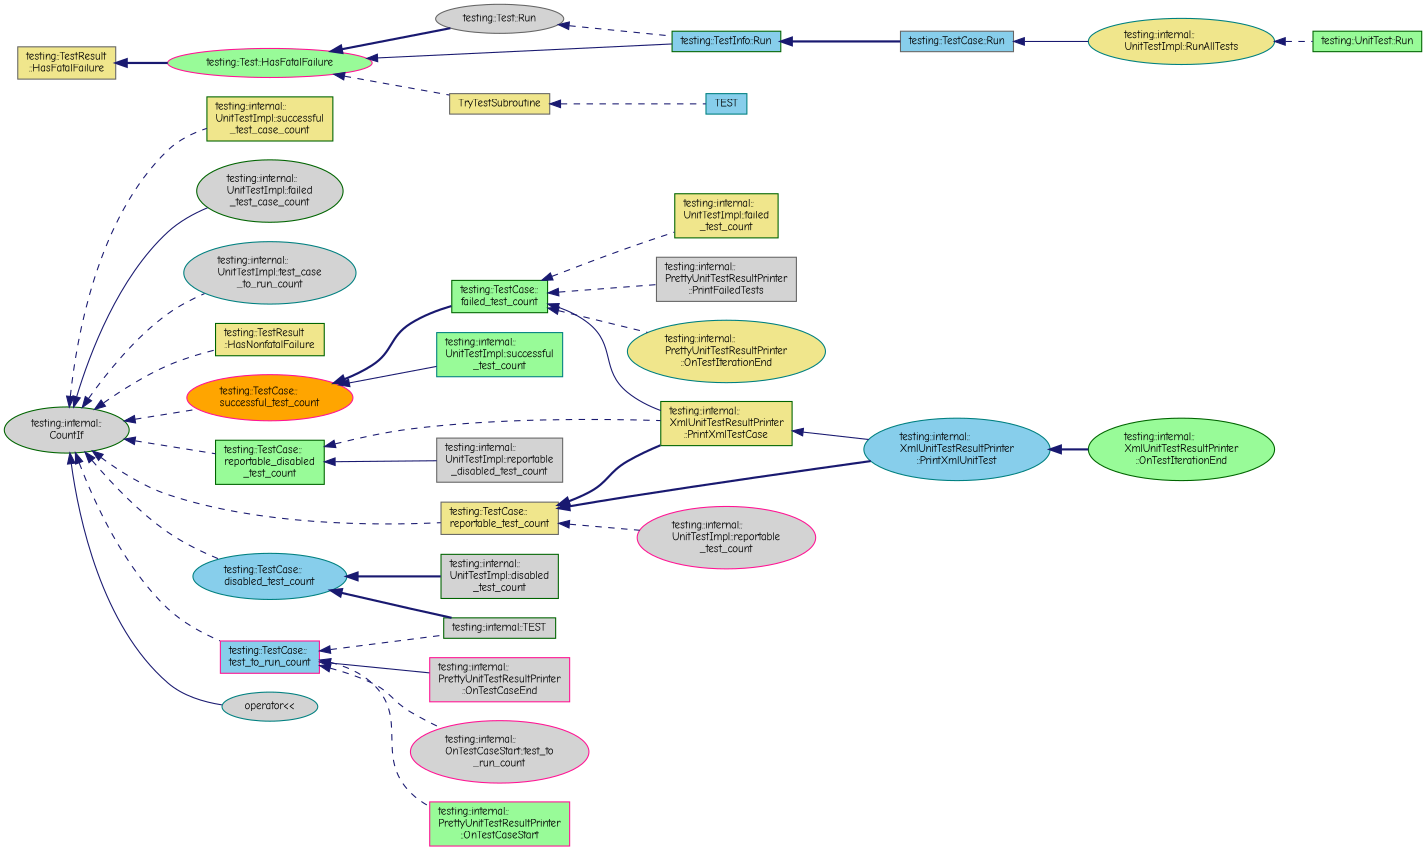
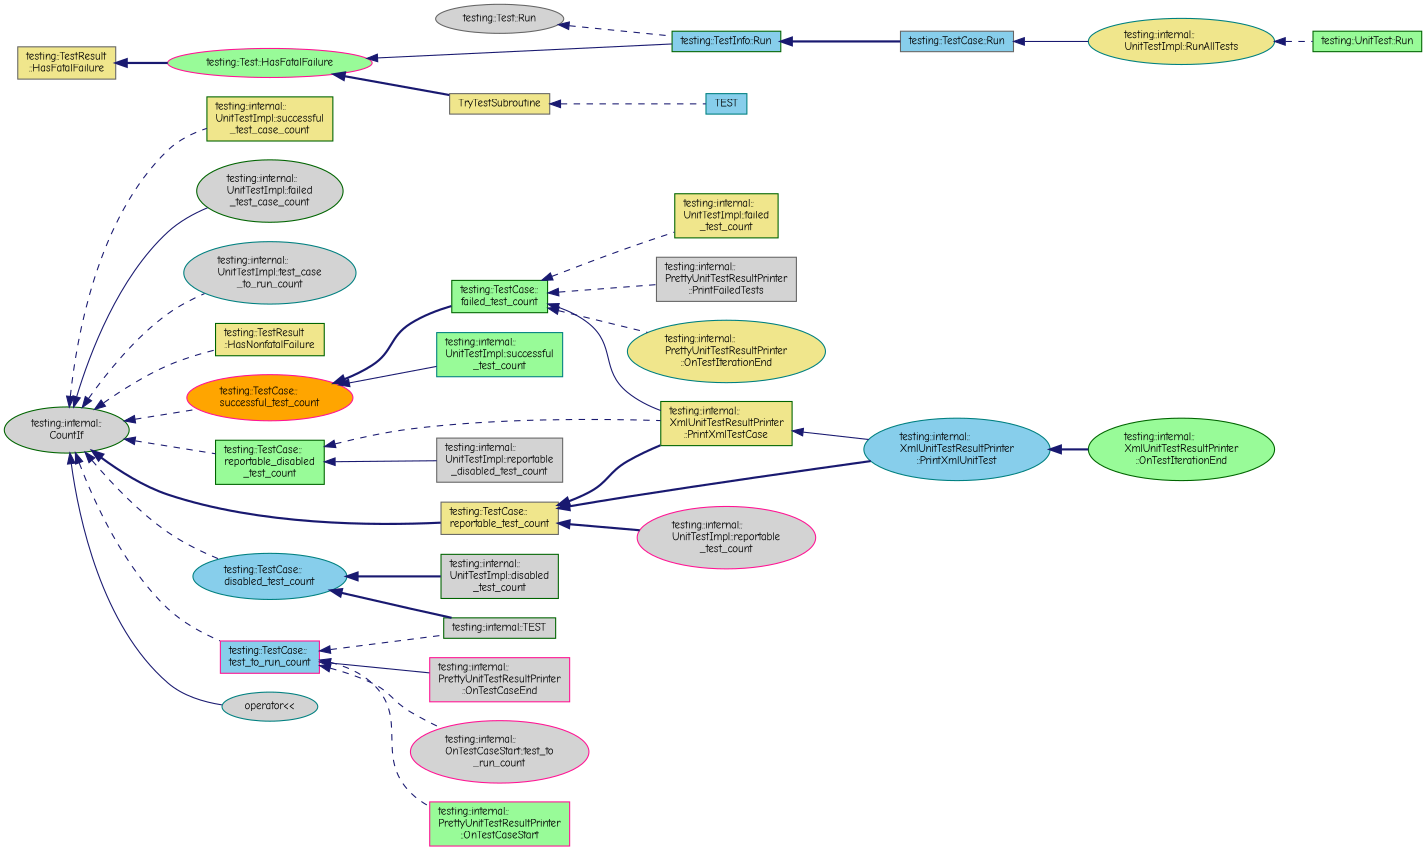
  digraph {
    fontname="Comic Neue"
    rankdir=LR
    node [color=darkgreen fillcolor=lightgrey fontname="Comic Neue" fontsize=10 shape=box style=filled]
    edge [color=midnightblue dir=back fontname="Comic Neue" fontsize=10 labelfontname=Helvetica labelfontsize=10 style=dashed]
    n1 [fontcolor=black height=0.2 label="testing::internal::\lCountIf" shape=ellipse width=0.4]
    n2 [fillcolor=khaki height=0.2 label="testing::internal::\lUnitTestImpl::successful\l_test_case_count" width=0.4]
    n3 [height=0.2 label="testing::internal::\lUnitTestImpl::failed\l_test_case_count" shape=ellipse width=0.4]
    n4 [color=teal height=0.2 label="testing::internal::\lUnitTestImpl::test_case\l_to_run_count" shape=ellipse width=0.4]
    n5 [fillcolor=khaki height=0.2 label="testing::TestResult\l::HasNonfatalFailure" width=0.4]
    n6 [color=deeppink fillcolor=orange height=0.2 label="testing::TestCase::\lsuccessful_test_count" shape=ellipse width=0.4]
    n7 [fillcolor=palegreen height=0.2 label="testing::TestCase::\lreportable_disabled\l_test_count" width=0.4]
    n8 [color=teal fillcolor=skyblue height=0.2 label="testing::TestCase::\ldisabled_test_count" shape=ellipse width=0.4]
    n9 [color=gray40 fillcolor=khaki height=0.2 label="testing::TestCase::\lreportable_test_count" width=0.4]
    n10 [color=deeppink fillcolor=skyblue height=0.2 label="testing::TestCase::\ltest_to_run_count" width=0.4]
    n11 [color=teal height=0.2 label="operator\<\<" shape=ellipse width=0.4]
    n12 [color=gray40 fillcolor=khaki height=0.2 label="testing::TestResult\l::HasFatalFailure" width=0.4]
    n13 [color=deeppink fillcolor=palegreen height=0.2 label="testing::Test::HasFatalFailure" shape=ellipse width=0.4]
    n14 [fillcolor=palegreen height=0.2 label="testing::TestCase::\lfailed_test_count" width=0.4]
    n15 [color=teal fillcolor=palegreen height=0.2 label="testing::internal::\lUnitTestImpl::successful\l_test_count" width=0.4]
    n16 [fillcolor=khaki height=0.2 label="testing::internal::\lUnitTestImpl::failed\l_test_count" width=0.4]
    n17 [color=gray40 height=0.2 label="testing::internal::\lPrettyUnitTestResultPrinter\l::PrintFailedTests" width=0.4]
    n18 [color=teal fillcolor=khaki height=0.2 label="testing::internal::\lPrettyUnitTestResultPrinter\l::OnTestIterationEnd" shape=ellipse width=0.4]
    n19 [fillcolor=khaki height=0.2 label="testing::internal::\lXmlUnitTestResultPrinter\l::PrintXmlTestCase" width=0.4]
    n20 [color=gray40 height=0.2 label="testing::internal::\lUnitTestImpl::reportable\l_disabled_test_count" width=0.4]
    n21 [height=0.2 label="testing::internal::\lUnitTestImpl::disabled\l_test_count" width=0.4]
    n22 [height=0.2 label="testing::internal::TEST" width=0.4]
    n23 [color=teal fillcolor=skyblue height=0.2 label="testing::internal::\lXmlUnitTestResultPrinter\l::PrintXmlUnitTest" shape=ellipse width=0.4]
    n24 [color=deeppink height=0.2 label="testing::internal::\lUnitTestImpl::reportable\l_test_count" shape=ellipse width=0.4]
    n25 [color=deeppink height=0.2 label="testing::internal::\lOnTestCaseStart::test_to\l_run_count" shape=ellipse width=0.4]
    n26 [color=deeppink fillcolor=palegreen height=0.2 label="testing::internal::\lPrettyUnitTestResultPrinter\l::OnTestCaseStart" width=0.4]
    n27 [color=deeppink height=0.2 label="testing::internal::\lPrettyUnitTestResultPrinter\l::OnTestCaseEnd" width=0.4]
    n28 [color=gray40 height=0.2 label="testing::Test::Run" shape=ellipse width=0.4]
    n29 [fillcolor=skyblue height=0.2 label="testing::TestInfo::Run" width=0.4]
    n30 [color=gray40 fillcolor=khaki height=0.2 label=TryTestSubroutine width=0.4]
    n31 [color=gray40 fillcolor=skyblue height=0.2 label="testing::TestCase::Run" width=0.4]
    n32 [color=teal fillcolor=khaki height=0.2 label="testing::internal::\lUnitTestImpl::RunAllTests" shape=ellipse width=0.4]
    n33 [fillcolor=palegreen height=0.2 label="testing::UnitTest::Run" width=0.4]
    n34 [color=teal fillcolor=skyblue height=0.2 label=TEST width=0.4]
    n35 [fillcolor=palegreen height=0.2 label="testing::internal::\lXmlUnitTestResultPrinter\l::OnTestIterationEnd" shape=ellipse width=0.4]
    n1 -> n2
    n1 -> n3 [style=solid]
    n1 -> n4
    n1 -> n5
    n1 -> n6
    n1 -> n7
    n1 -> n8
-   n1 -> n9
+   n1 -> n9 [style=bold]
    n1 -> n10
    n1 -> n11 [style=solid]
    n6 -> n14 [style=bold]
    n6 -> n15 [style=solid]
    n7 -> n19
    n7 -> n20 [style=solid]
    n8 -> n21 [style=bold]
    n8 -> n22 [style=bold]
    n9 -> n19 [style=bold]
    n9 -> n23 [style=bold]
-   n9 -> n24
+   n9 -> n24 [style=bold]
    n10 -> n22
    n10 -> n25
    n10 -> n26
    n10 -> n27 [style=solid]
    n12 -> n13 [style=bold]
-   n13 -> n28 [style=bold]
    n13 -> n29 [style=solid]
-   n13 -> n30
+   n13 -> n30 [style=bold]
    n14 -> n16
    n14 -> n17
    n14 -> n18
    n14 -> n19 [style=solid]
    n19 -> n23 [style=solid]
    n23 -> n35 [style=bold]
    n28 -> n29
    n29 -> n31 [style=bold]
    n30 -> n34
    n31 -> n32 [style=solid]
    n32 -> n33
  }
